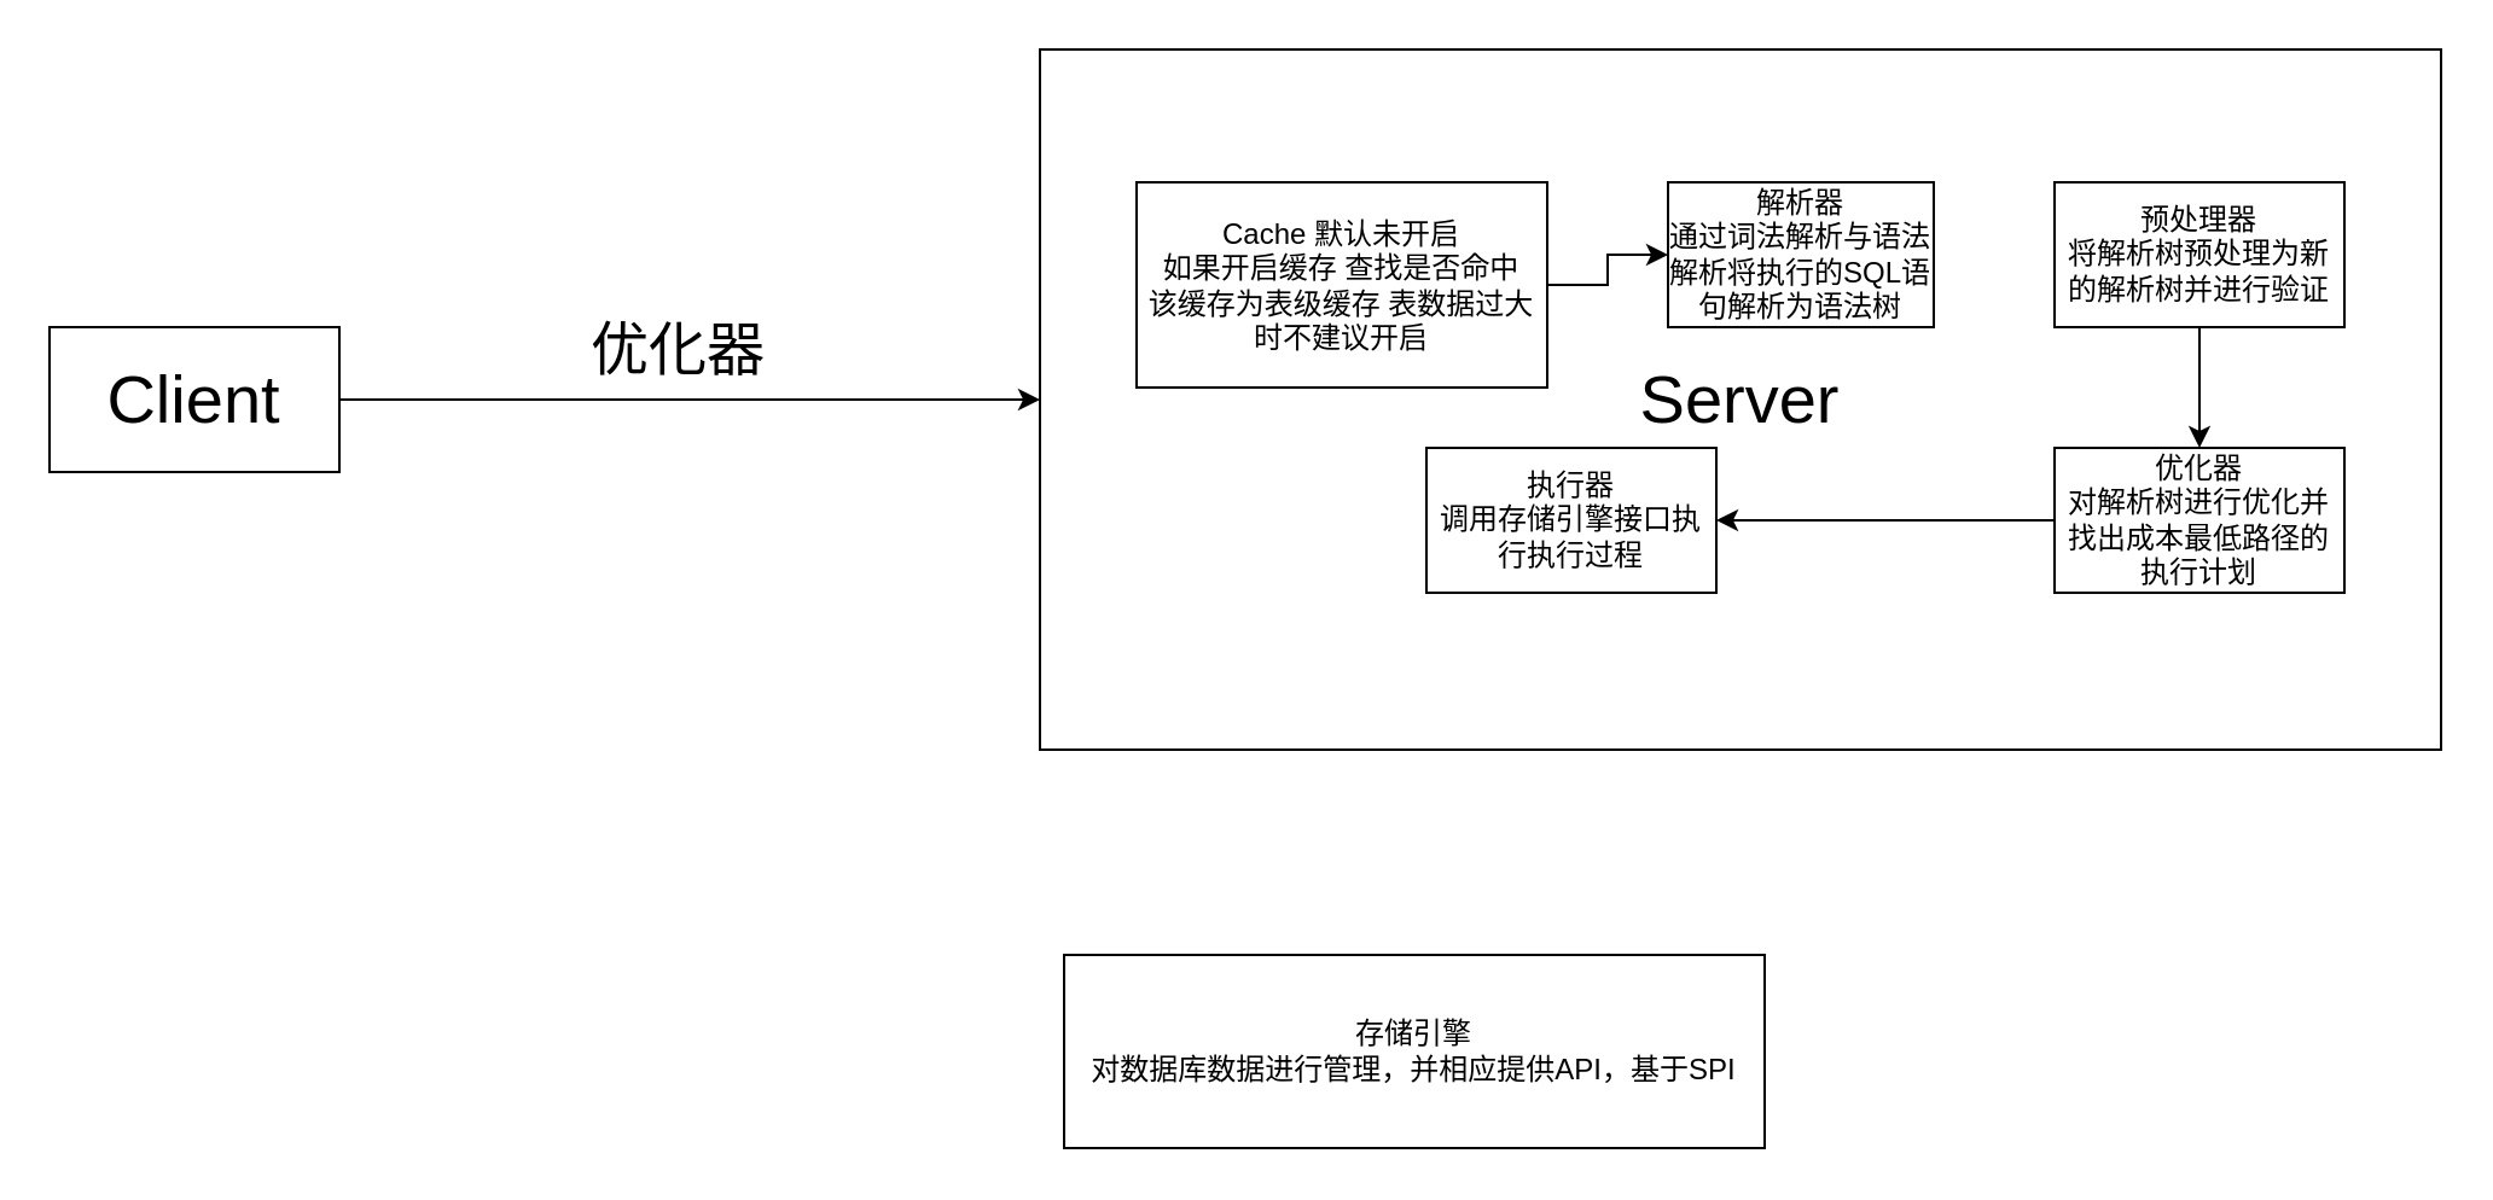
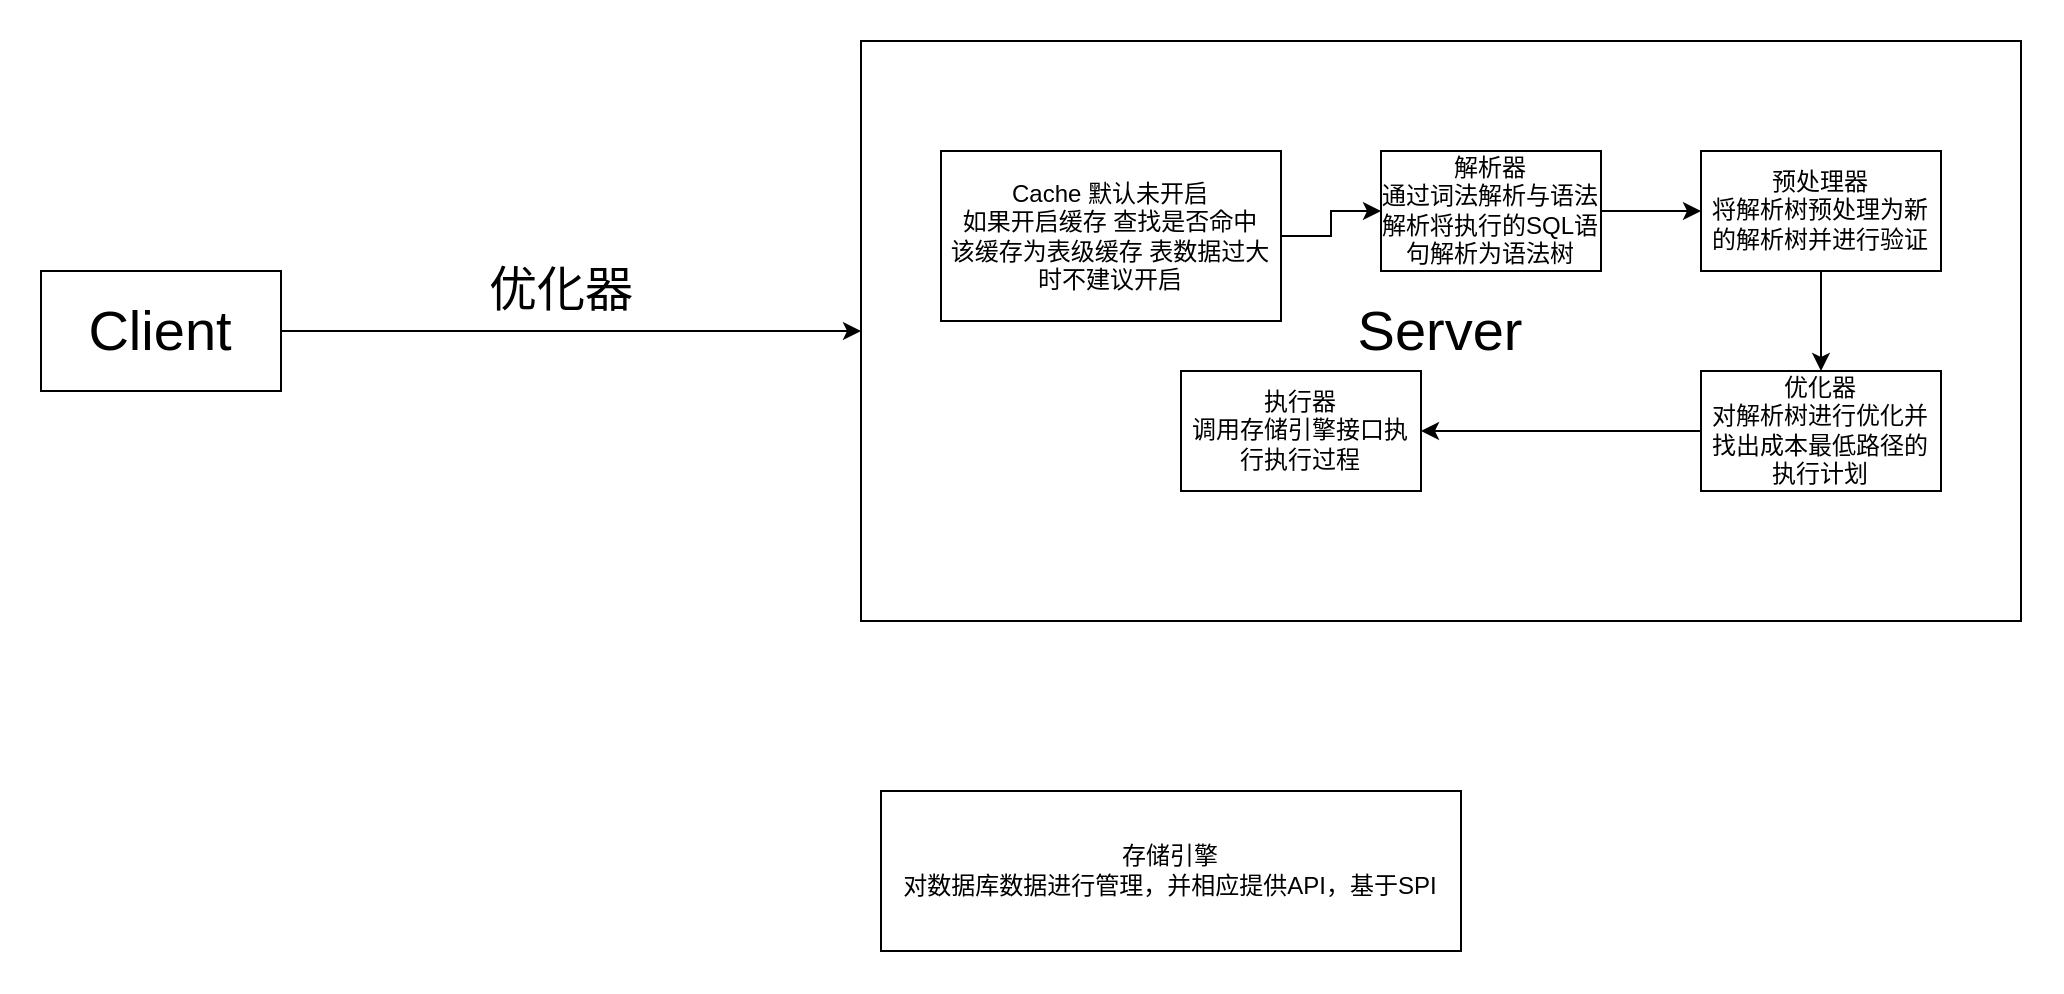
  <mxCell id="0" />
  <mxCell id="1" parent="0" />
  <mxCell id="2" style="edgeStyle=orthogonalEdgeStyle;rounded=0;orthogonalLoop=1;jettySize=auto;html=1;" parent="1" source="3" target="4" edge="1"><mxGeometry relative="1" as="geometry" /></mxCell>
  <mxCell id="3" value="Client" style="rounded=0;whiteSpace=wrap;html=1;fontSize=28;" parent="1" vertex="1"><mxGeometry x="20" y="135" width="120" height="60" as="geometry" /></mxCell>
  <mxCell id="4" value="Server" style="rounded=0;whiteSpace=wrap;html=1;fontSize=28;" parent="1" vertex="1"><mxGeometry x="430" y="20" width="580" height="290" as="geometry" /></mxCell>
  <mxCell id="5" value="优化器" style="text;html=1;align=center;verticalAlign=middle;resizable=0;points=[];autosize=1;strokeColor=none;fillColor=none;fontSize=24;" parent="1" vertex="1"><mxGeometry x="230" y="125" width="100" height="40" as="geometry" /></mxCell>
  <mxCell id="6" style="edgeStyle=orthogonalEdgeStyle;rounded=0;orthogonalLoop=1;jettySize=auto;html=1;entryX=0;entryY=0.5;entryDx=0;entryDy=0;" parent="1" source="7" target="9" edge="1"><mxGeometry relative="1" as="geometry" /></mxCell>
  <mxCell id="7" value="Cache 默认未开启&lt;br&gt;如果开启缓存 查找是否命中&lt;br&gt;该缓存为表级缓存 表数据过大时不建议开启" style="rounded=0;whiteSpace=wrap;html=1;" parent="1" vertex="1"><mxGeometry x="470" y="75" width="170" height="85" as="geometry" /></mxCell>
+ <mxCell id="8" style="edgeStyle=orthogonalEdgeStyle;rounded=0;orthogonalLoop=1;jettySize=auto;html=1;entryX=0;entryY=0.5;entryDx=0;entryDy=0;" parent="1" source="9" target="11" edge="1"><mxGeometry relative="1" as="geometry" /></mxCell>
  <mxCell id="9" value="解析器&lt;br&gt;通过词法解析与语法解析将执行的SQL语句解析为语法树" style="rounded=0;whiteSpace=wrap;html=1;" parent="1" vertex="1"><mxGeometry x="690" y="75" width="110" height="60" as="geometry" /></mxCell>
  <mxCell id="10" style="edgeStyle=orthogonalEdgeStyle;rounded=0;orthogonalLoop=1;jettySize=auto;html=1;" parent="1" source="11" target="13" edge="1"><mxGeometry relative="1" as="geometry" /></mxCell>
  <mxCell id="11" value="预处理器&lt;br&gt;将解析树预处理为新的解析树并进行验证" style="rounded=0;whiteSpace=wrap;html=1;" parent="1" vertex="1"><mxGeometry x="850" y="75" width="120" height="60" as="geometry" /></mxCell>
  <mxCell id="12" style="edgeStyle=orthogonalEdgeStyle;rounded=0;orthogonalLoop=1;jettySize=auto;html=1;" parent="1" source="13" target="14" edge="1"><mxGeometry relative="1" as="geometry" /></mxCell>
  <mxCell id="13" value="优化器&lt;br&gt;对解析树进行优化并找出成本最低路径的执行计划" style="rounded=0;whiteSpace=wrap;html=1;" parent="1" vertex="1"><mxGeometry x="850" y="185" width="120" height="60" as="geometry" /></mxCell>
  <mxCell id="14" value="执行器&lt;br&gt;调用存储引擎接口执行执行过程" style="rounded=0;whiteSpace=wrap;html=1;" parent="1" vertex="1"><mxGeometry x="590" y="185" width="120" height="60" as="geometry" /></mxCell>
  <mxCell id="15" value="存储引擎&lt;br&gt;对数据库数据进行管理，并相应提供API，基于SPI" style="rounded=0;whiteSpace=wrap;html=1;" parent="1" vertex="1"><mxGeometry x="440" y="395" width="290" height="80" as="geometry" /></mxCell>
